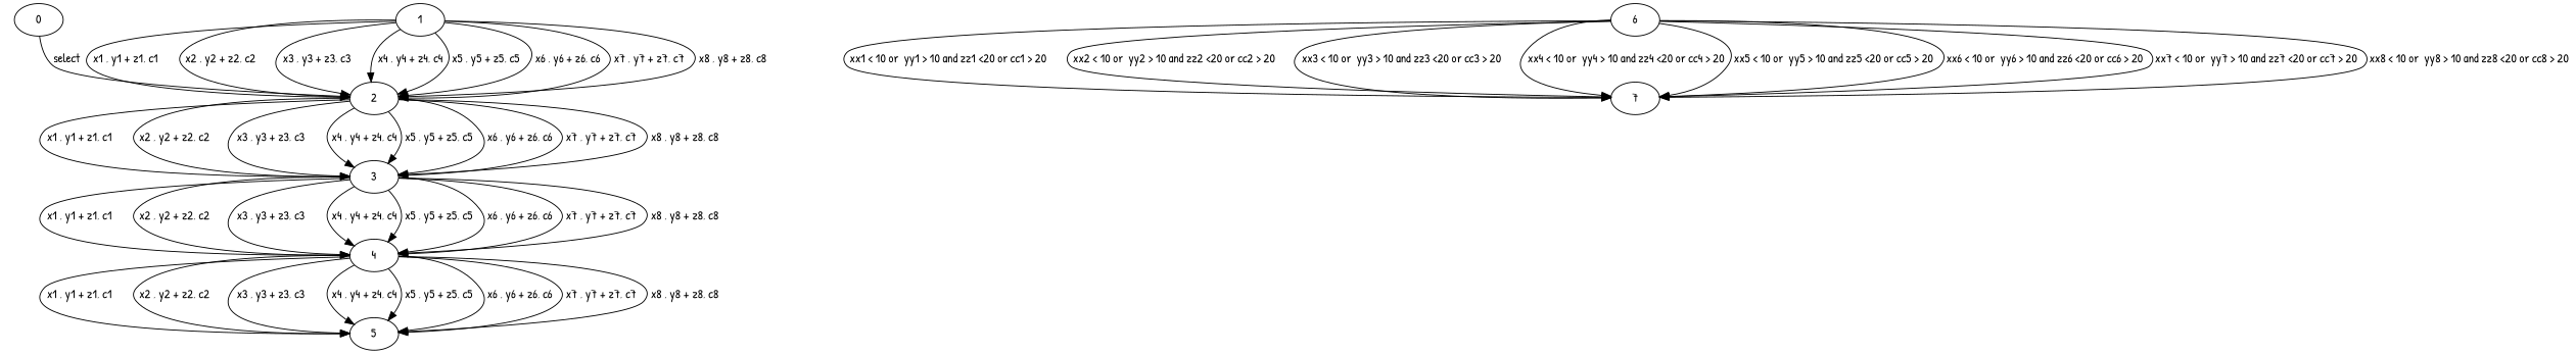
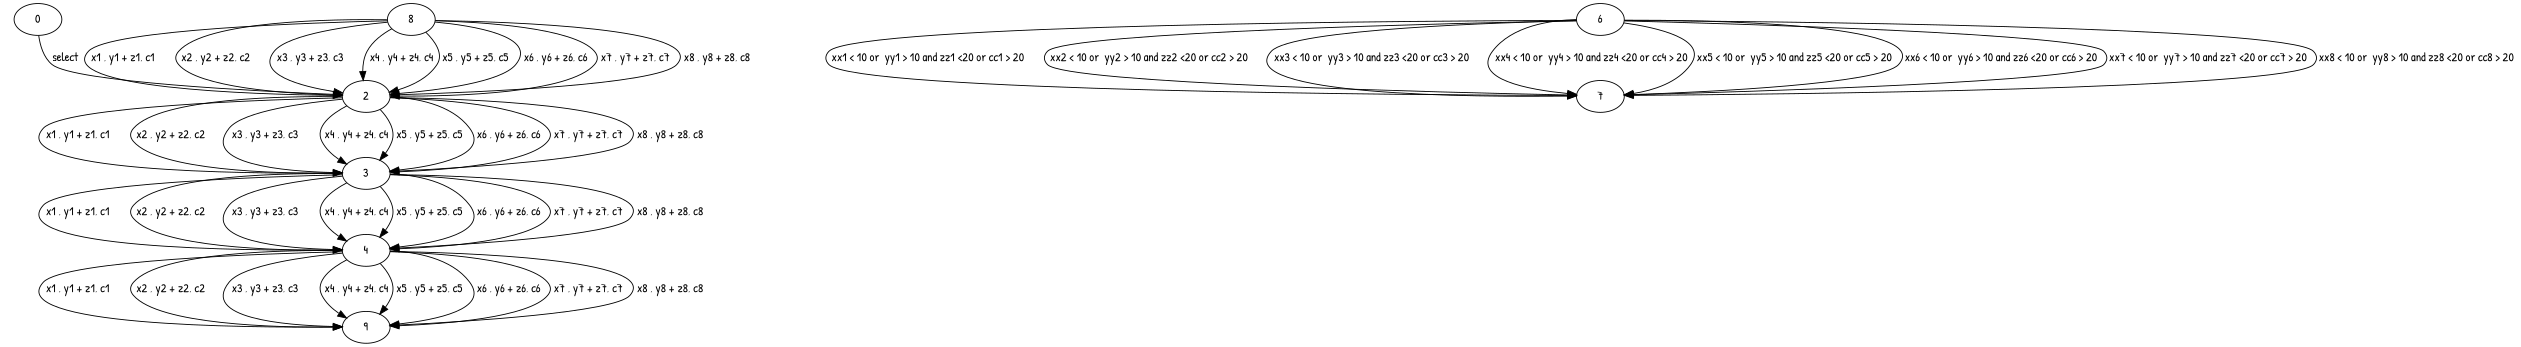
  digraph {
    fontname="Patrick Hand"
    node [fontname="Patrick Hand"]
    edge [fontname="Patrick Hand"]
    0
    2
-   1
+   1 [label=8]
    3
    4
-   5
+   5 [label=9]
    6
    7
    0 -> 2 [label="select "]
    2 -> 3 [label=" x1 , y1 + z1, c1 "]
    2 -> 3 [label=" x2 , y2 + z2, c2 "]
    2 -> 3 [label=" x3 , y3 + z3, c3 "]
    2 -> 3 [label=" x4 , y4 + z4, c4 "]
    2 -> 3 [label=" x5 , y5 + z5, c5 "]
    2 -> 3 [label=" x6 , y6 + z6, c6 "]
    2 -> 3 [label=" x7 , y7 + z7, c7 "]
    2 -> 3 [label=" x8 , y8 + z8, c8 "]
    1 -> 2 [label=" x1 , y1 + z1, c1 "]
    1 -> 2 [label=" x2 , y2 + z2, c2 "]
    1 -> 2 [label=" x3 , y3 + z3, c3 "]
    1 -> 2 [label=" x4 , y4 + z4, c4 "]
    1 -> 2 [label=" x5 , y5 + z5, c5 "]
    1 -> 2 [label=" x6 , y6 + z6, c6 "]
    1 -> 2 [label=" x7 , y7 + z7, c7 "]
    1 -> 2 [label=" x8 , y8 + z8, c8 "]
    3 -> 4 [label=" x1 , y1 + z1, c1 "]
    3 -> 4 [label=" x2 , y2 + z2, c2 "]
    3 -> 4 [label=" x3 , y3 + z3, c3 "]
    3 -> 4 [label=" x4 , y4 + z4, c4 "]
    3 -> 4 [label=" x5 , y5 + z5, c5 "]
    3 -> 4 [label=" x6 , y6 + z6, c6 "]
    3 -> 4 [label=" x7 , y7 + z7, c7 "]
    3 -> 4 [label=" x8 , y8 + z8, c8 "]
    4 -> 5 [label=" x1 , y1 + z1, c1 "]
    4 -> 5 [label=" x2 , y2 + z2, c2 "]
    4 -> 5 [label=" x3 , y3 + z3, c3 "]
    4 -> 5 [label=" x4 , y4 + z4, c4 "]
    4 -> 5 [label=" x5 , y5 + z5, c5 "]
    4 -> 5 [label=" x6 , y6 + z6, c6 "]
    4 -> 5 [label=" x7 , y7 + z7, c7 "]
    4 -> 5 [label=" x8 , y8 + z8, c8 "]
    6 -> 7 [label=" xx1 < 10 or  yy1 > 10 and zz1 <20 or cc1 > 20 "]
    6 -> 7 [label=" xx2 < 10 or  yy2 > 10 and zz2 <20 or cc2 > 20 "]
    6 -> 7 [label=" xx3 < 10 or  yy3 > 10 and zz3 <20 or cc3 > 20 "]
    6 -> 7 [label=" xx4 < 10 or  yy4 > 10 and zz4 <20 or cc4 > 20 "]
    6 -> 7 [label=" xx5 < 10 or  yy5 > 10 and zz5 <20 or cc5 > 20 "]
    6 -> 7 [label=" xx6 < 10 or  yy6 > 10 and zz6 <20 or cc6 > 20 "]
    6 -> 7 [label=" xx7 < 10 or  yy7 > 10 and zz7 <20 or cc7 > 20 "]
    6 -> 7 [label=" xx8 < 10 or  yy8 > 10 and zz8 <20 or cc8 > 20 "]
  }
